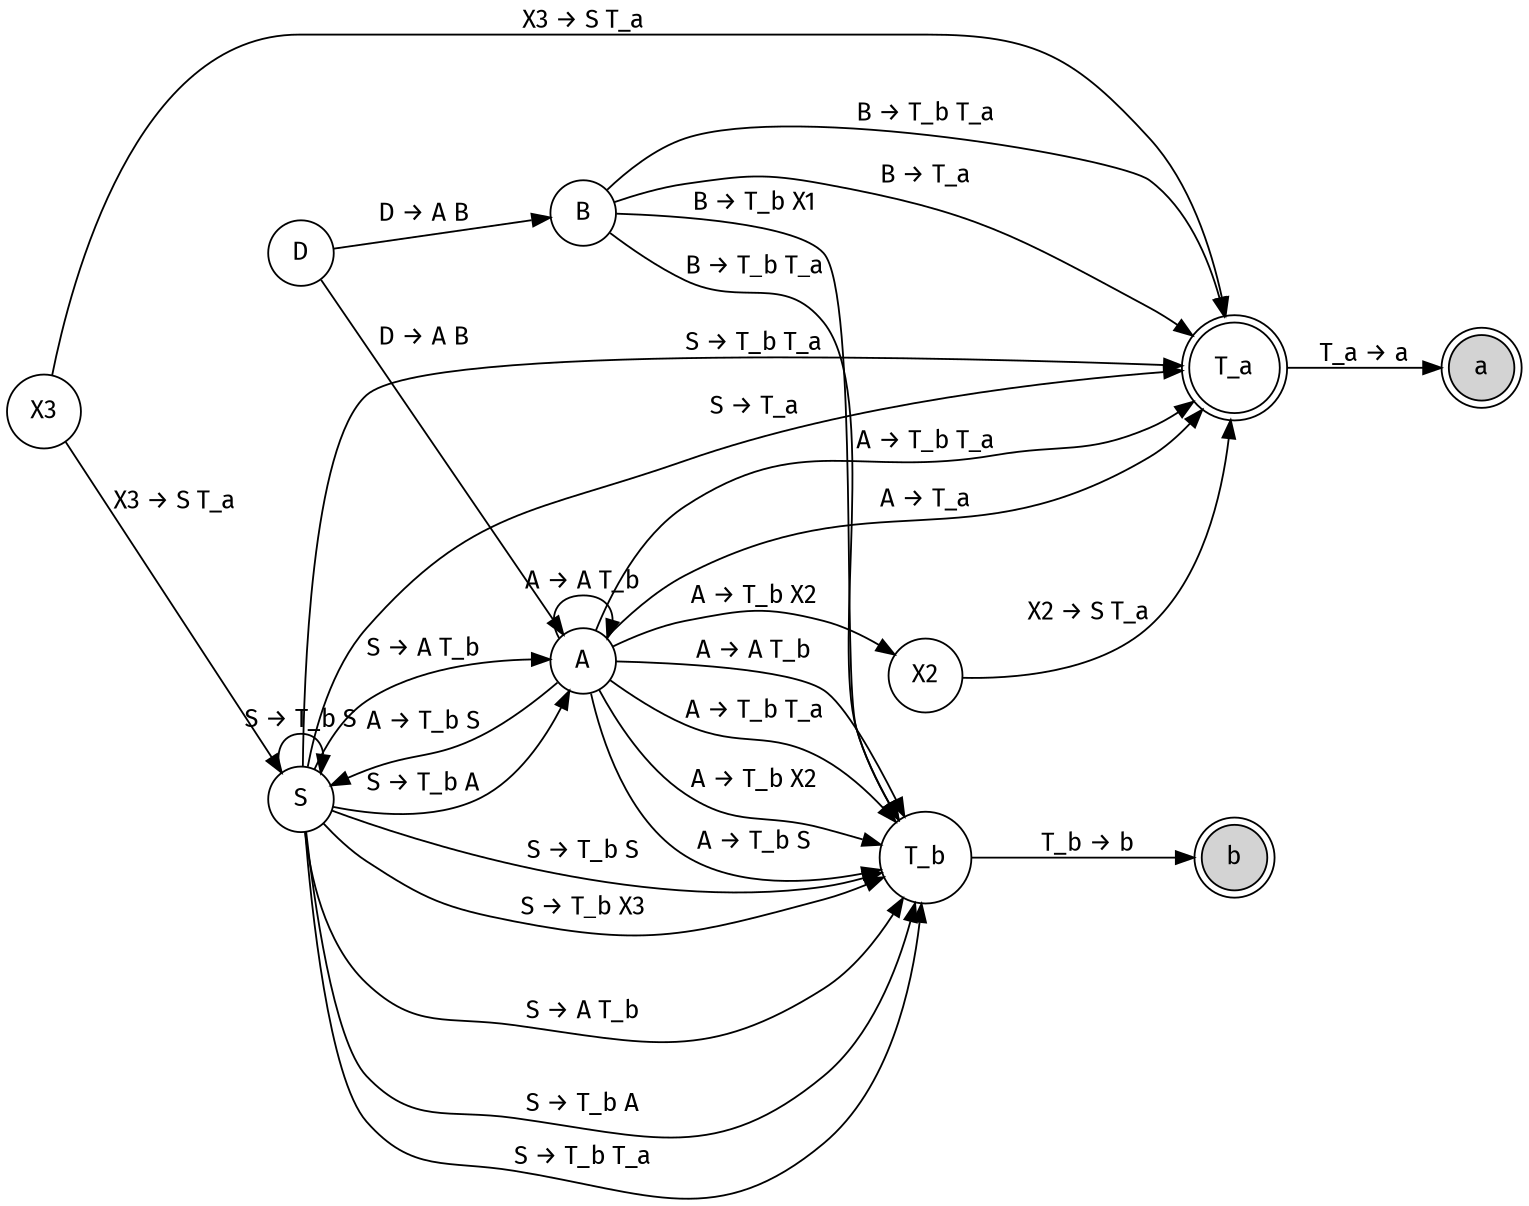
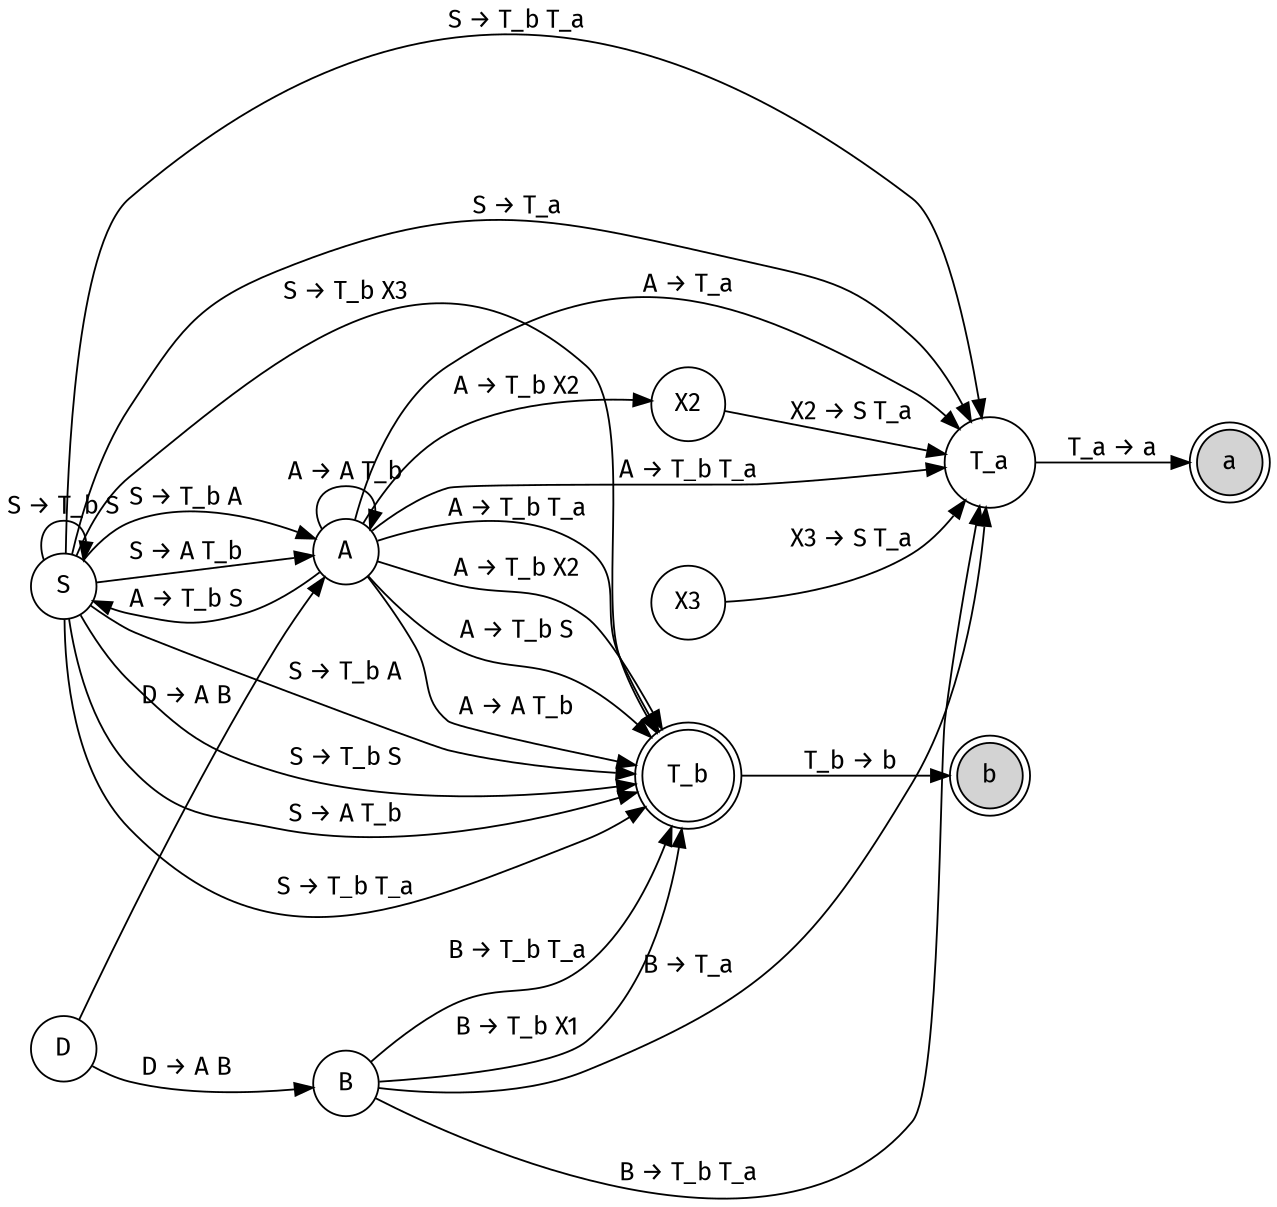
  digraph {
    fontname="Fira Sans"
    rankdir=LR
    node [fontname="Fira Sans" shape=circle]
    edge [fontname="Fira Sans"]
    a [fillcolor=lightgray shape=doublecircle style=filled]
    b [fillcolor=lightgray shape=doublecircle style=filled]
    S
-   T_b
+   T_b [shape=doublecircle]
    A
-   T_a [shape=doublecircle]
+   T_a
    X2
    X3
    B
    D
    S -> S [label="S → T_b S"]
    S -> T_b [label="S → T_b A"]
    S -> T_b [label="S → T_b S"]
    S -> T_b [label="S → A T_b"]
    S -> T_b [label="S → T_b T_a"]
    S -> T_b [label="S → T_b X3"]
    S -> A [label="S → T_b A"]
    S -> A [label="S → A T_b"]
    S -> T_a [label="S → T_b T_a"]
    S -> T_a [label="S → T_a"]
    T_b -> b [label="T_b → b"]
    A -> S [label="A → T_b S"]
    A -> T_b [label="A → T_b S"]
    A -> T_b [label="A → A T_b"]
    A -> T_b [label="A → T_b T_a"]
    A -> T_b [label="A → T_b X2"]
    A -> A [label="A → A T_b"]
    A -> T_a [label="A → T_b T_a"]
    A -> T_a [label="A → T_a"]
    A -> X2 [label="A → T_b X2"]
    T_a -> a [label="T_a → a"]
    X2 -> T_a [label="X2 → S T_a"]
-   X3 -> S [label="X3 → S T_a"]
    X3 -> T_a [label="X3 → S T_a"]
    B -> T_b [label="B → T_b T_a"]
    B -> T_b [label="B → T_b X1"]
    B -> T_a [label="B → T_b T_a"]
    B -> T_a [label="B → T_a"]
    D -> A [label="D → A B"]
    D -> B [label="D → A B"]
  }
